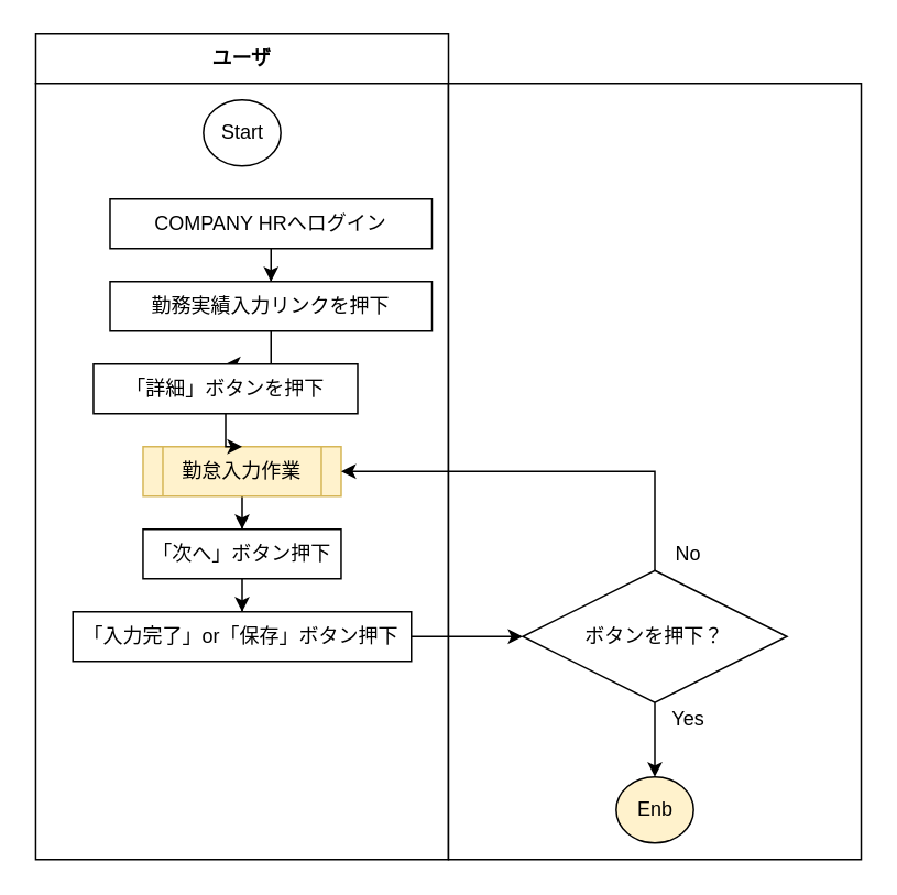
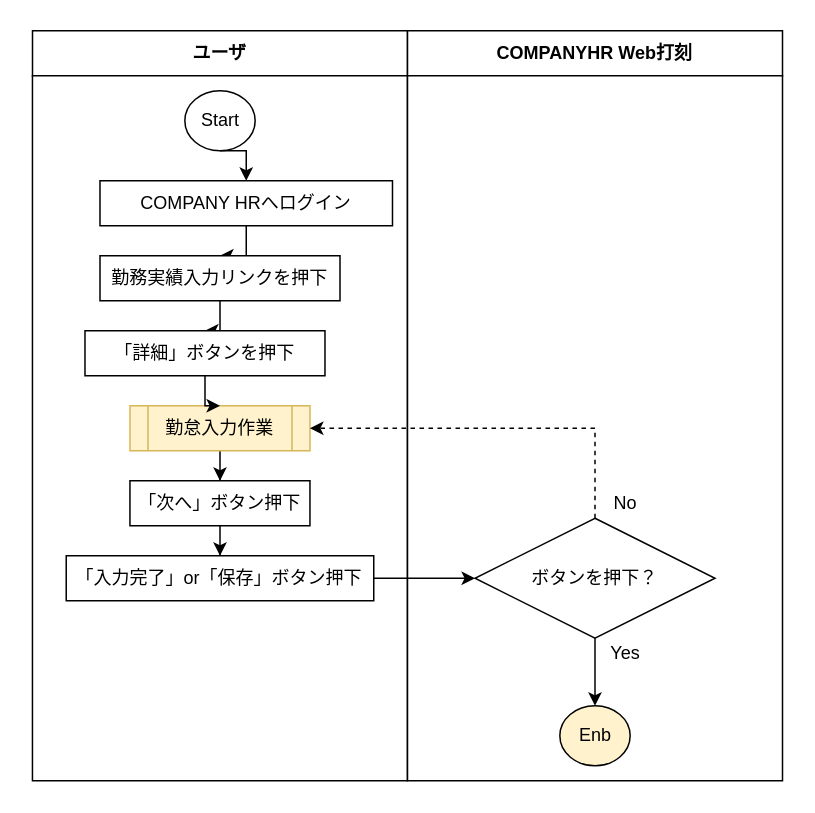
  <mxCell id="0" />
  <mxCell id="1" parent="0" />
  <mxCell id="2" value="&lt;b&gt;ユーザ&lt;/b&gt;" style="rounded=0;whiteSpace=wrap;html=1;" parent="1" vertex="1"><mxGeometry y="20" width="250" height="30" as="geometry" x="21" /></mxCell>
+ <mxCell id="3" value="&lt;b&gt;COMPANYHR Web打刻&lt;/b&gt;" style="rounded=0;whiteSpace=wrap;html=1;" parent="1" vertex="1"><mxGeometry x="271" y="20" width="250" height="30" as="geometry" /></mxCell>
  <mxCell id="4" value="" style="rounded=0;whiteSpace=wrap;html=1;" parent="1" vertex="1"><mxGeometry x="20.97" y="50" width="250" height="470" as="geometry" /></mxCell>
  <mxCell id="5" value="" style="rounded=0;whiteSpace=wrap;html=1;" parent="1" vertex="1"><mxGeometry x="271" y="50" width="250" height="470" as="geometry" /></mxCell>
  <mxCell id="6" style="edgeStyle=orthogonalEdgeStyle;rounded=0;orthogonalLoop=1;jettySize=auto;html=1;exitX=0.5;exitY=1;exitDx=0;exitDy=0;" parent="1" source="7" target="24" edge="1"><mxGeometry relative="1" as="geometry" /></mxCell>
  <mxCell id="7" value="勤怠入力作業" style="shape=process;whiteSpace=wrap;html=1;backgroundOutline=1;fillColor=#fff2cc;strokeColor=#d6b656;" parent="1" vertex="1"><mxGeometry x="85.99" y="270" width="120" height="30" as="geometry" /></mxCell>
+ <mxCell id="8" style="edgeStyle=orthogonalEdgeStyle;rounded=0;orthogonalLoop=1;jettySize=auto;html=1;exitX=0.5;exitY=1;exitDx=0;exitDy=0;entryX=0.5;entryY=0;entryDx=0;entryDy=0;" parent="1" source="9" target="14" edge="1"><mxGeometry relative="1" as="geometry" /></mxCell>
  <mxCell id="9" value="Start" style="ellipse;whiteSpace=wrap;html=1;" parent="1" vertex="1"><mxGeometry x="122.56" y="60" width="46.87" height="40" as="geometry" /></mxCell>
- <mxCell id="10" style="edgeStyle=orthogonalEdgeStyle;rounded=0;orthogonalLoop=1;jettySize=auto;html=1;entryX=1;entryY=0.5;entryDx=0;entryDy=0;" parent="1" source="12" target="7" edge="1"><mxGeometry relative="1" as="geometry"><Array as="points"><mxPoint x="396" y="285" /></Array></mxGeometry></mxCell>
+ <mxCell id="10" style="edgeStyle=orthogonalEdgeStyle;rounded=0;orthogonalLoop=1;jettySize=auto;html=1;entryX=1;entryY=0.5;entryDx=0;entryDy=0;dashed=1;" parent="1" source="12" target="7" edge="1"><mxGeometry relative="1" as="geometry"><Array as="points"><mxPoint x="396" y="285" /></Array></mxGeometry></mxCell>
  <mxCell id="11" style="edgeStyle=orthogonalEdgeStyle;rounded=0;orthogonalLoop=1;jettySize=auto;html=1;" parent="1" source="12" target="25" edge="1"><mxGeometry relative="1" as="geometry" /></mxCell>
  <mxCell id="12" value="ボタンを押下？" style="rhombus;whiteSpace=wrap;html=1;" parent="1" vertex="1"><mxGeometry x="316" y="345" width="160" height="80" as="geometry" /></mxCell>
  <mxCell id="13" style="edgeStyle=orthogonalEdgeStyle;rounded=0;orthogonalLoop=1;jettySize=auto;html=1;" parent="1" source="14" target="18" edge="1"><mxGeometry relative="1" as="geometry" /></mxCell>
  <mxCell id="14" value="COMPANY HRへログイン" style="rounded=0;whiteSpace=wrap;html=1;" parent="1" vertex="1"><mxGeometry x="65.99" y="120" width="195" height="30" as="geometry" /></mxCell>
  <mxCell id="15" value="Yes" style="text;html=1;align=center;verticalAlign=middle;resizable=0;points=[];autosize=1;" parent="1" vertex="1"><mxGeometry x="401" y="425" width="30" height="20" as="geometry" /></mxCell>
  <mxCell id="16" value="No" style="text;html=1;align=center;verticalAlign=middle;resizable=0;points=[];autosize=1;" parent="1" vertex="1"><mxGeometry x="401" y="325" width="30" height="20" as="geometry" /></mxCell>
  <mxCell id="17" style="edgeStyle=orthogonalEdgeStyle;rounded=0;orthogonalLoop=1;jettySize=auto;html=1;exitX=0.5;exitY=1;exitDx=0;exitDy=0;" parent="1" source="18" target="20" edge="1"><mxGeometry relative="1" as="geometry" /></mxCell>
- <mxCell id="18" value="勤務実績入力リンクを押下" style="rounded=0;whiteSpace=wrap;html=1;" parent="1" vertex="1"><mxGeometry x="66" y="170" width="195" height="30" as="geometry" /></mxCell>
+ <mxCell id="18" value="勤務実績入力リンクを押下" style="rounded=0;whiteSpace=wrap;html=1;" parent="1" vertex="1"><mxGeometry x="66" y="170" width="160" height="30" as="geometry" /></mxCell>
  <mxCell id="19" style="edgeStyle=orthogonalEdgeStyle;rounded=0;orthogonalLoop=1;jettySize=auto;html=1;entryX=0.5;entryY=0;entryDx=0;entryDy=0;" parent="1" source="20" target="7" edge="1"><mxGeometry relative="1" as="geometry" /></mxCell>
  <mxCell id="20" value="「詳細」ボタンを押下" style="rounded=0;whiteSpace=wrap;html=1;" parent="1" vertex="1"><mxGeometry x="55.99" y="220" width="160" height="30" as="geometry" /></mxCell>
  <mxCell id="21" style="edgeStyle=orthogonalEdgeStyle;rounded=0;orthogonalLoop=1;jettySize=auto;html=1;exitX=1;exitY=0.5;exitDx=0;exitDy=0;entryX=0;entryY=0.5;entryDx=0;entryDy=0;" parent="1" source="22" target="12" edge="1"><mxGeometry relative="1" as="geometry" /></mxCell>
  <mxCell id="22" value="「入力完了」or「保存」ボタン押下" style="rounded=0;whiteSpace=wrap;html=1;" parent="1" vertex="1"><mxGeometry x="43.49" y="370" width="205.01" height="30" as="geometry" /></mxCell>
  <mxCell id="23" style="edgeStyle=orthogonalEdgeStyle;rounded=0;orthogonalLoop=1;jettySize=auto;html=1;entryX=0.5;entryY=0;entryDx=0;entryDy=0;" parent="1" source="24" target="22" edge="1"><mxGeometry relative="1" as="geometry" /></mxCell>
  <mxCell id="24" value="「次へ」ボタン押下" style="rounded=0;whiteSpace=wrap;html=1;" parent="1" vertex="1"><mxGeometry x="85.97" y="320" width="120" height="30" as="geometry" /></mxCell>
  <mxCell id="25" value="Enb" style="ellipse;whiteSpace=wrap;html=1;fillColor=#fff2cc;" parent="1" vertex="1"><mxGeometry x="372.56" y="470" width="46.87" height="40" as="geometry" /></mxCell>
